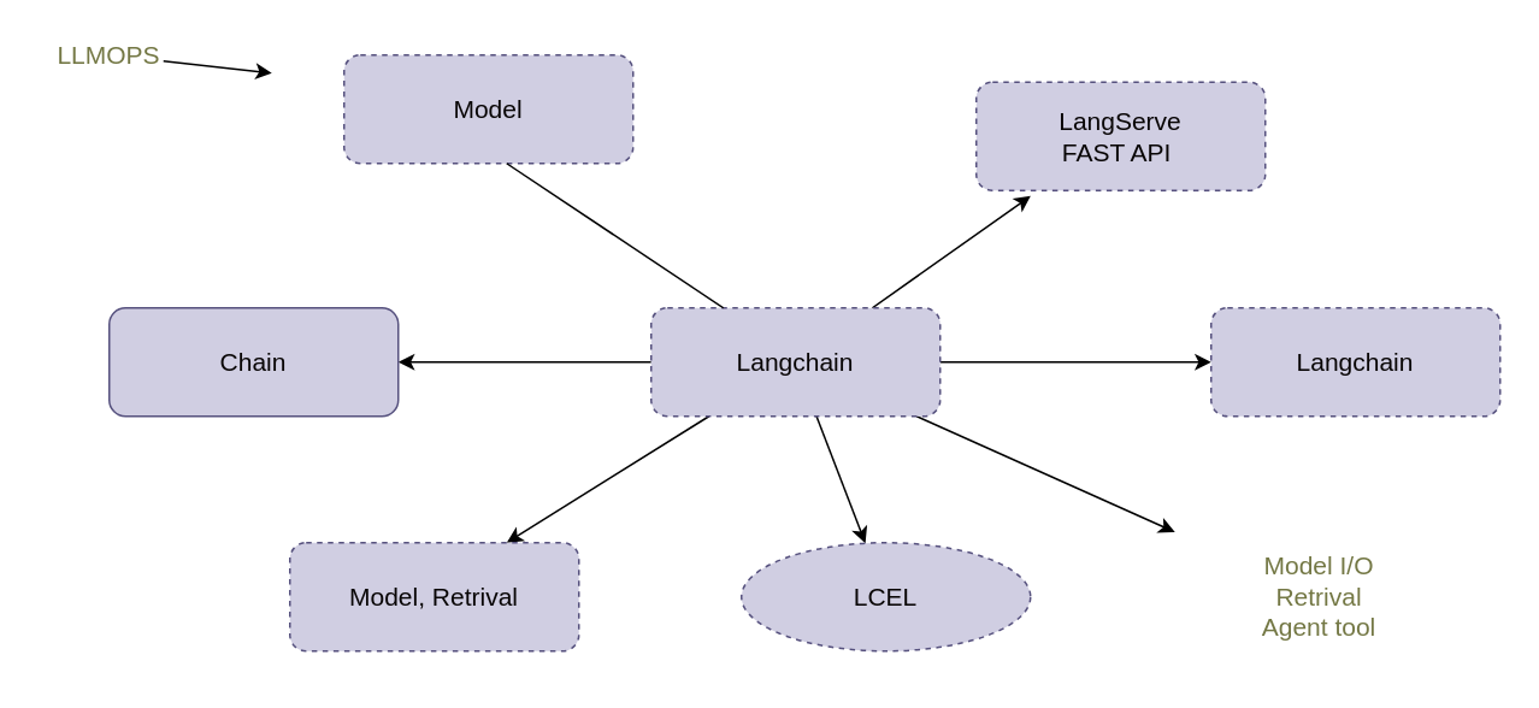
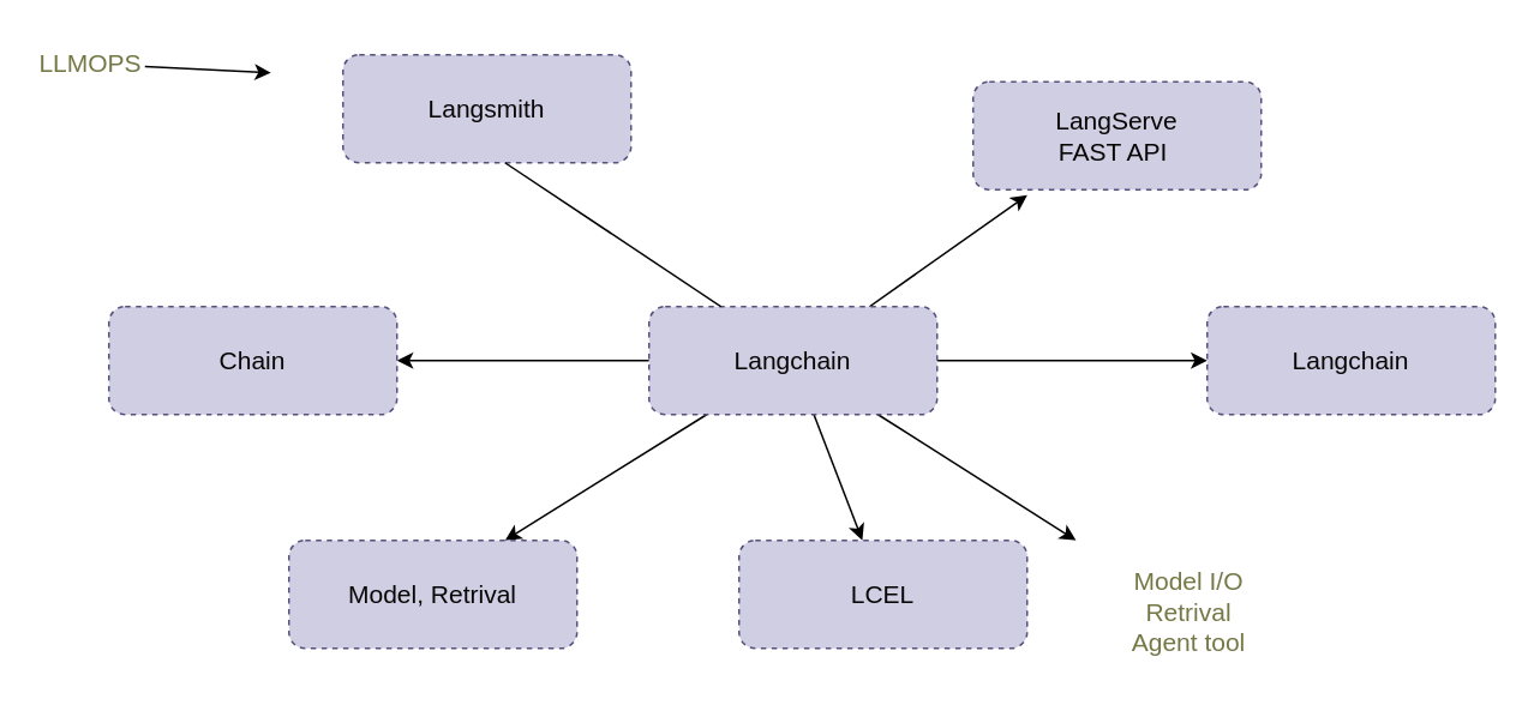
  <mxCell id="0" />
  <mxCell id="1" parent="0" />
  <mxCell id="2" style="edgeStyle=none;html=1;entryX=0.188;entryY=1.05;entryDx=0;entryDy=0;entryPerimeter=0;fontSize=14;fontColor=#747845;" edge="1" parent="1" source="8" target="10"><mxGeometry relative="1" as="geometry" /></mxCell>
  <mxCell id="3" style="edgeStyle=none;html=1;entryX=0;entryY=0.5;entryDx=0;entryDy=0;fontSize=14;fontColor=#747845;" edge="1" parent="1" source="8" target="12"><mxGeometry relative="1" as="geometry" /></mxCell>
  <mxCell id="4" style="edgeStyle=none;html=1;fontSize=14;fontColor=#747845;" edge="1" parent="1" source="8" target="14"><mxGeometry relative="1" as="geometry" /></mxCell>
  <mxCell id="5" style="edgeStyle=none;html=1;entryX=1;entryY=0.5;entryDx=0;entryDy=0;fontSize=14;fontColor=#747845;" edge="1" parent="1" source="8" target="11"><mxGeometry relative="1" as="geometry" /></mxCell>
  <mxCell id="6" style="edgeStyle=none;html=1;entryX=0.75;entryY=0;entryDx=0;entryDy=0;fontSize=14;fontColor=#747845;" edge="1" parent="1" source="8" target="13"><mxGeometry relative="1" as="geometry" /></mxCell>
  <mxCell id="7" style="edgeStyle=none;html=1;fontSize=14;fontColor=#747845;" edge="1" parent="1" source="8" target="15"><mxGeometry relative="1" as="geometry" /></mxCell>
  <mxCell id="8" value="&lt;font style=&quot;font-size: 14px;&quot; color=&quot;#090606&quot;&gt;Langchain&lt;/font&gt;" style="rounded=1;whiteSpace=wrap;html=1;fillColor=#d0cee2;strokeColor=#56517e;shadow=0;fillStyle=auto;dashed=1;" vertex="1" parent="1"><mxGeometry x="360" y="170" width="160" height="60" as="geometry" /></mxCell>
- <mxCell id="9" value="&lt;font style=&quot;font-size: 14px;&quot; color=&quot;#090606&quot;&gt;Model&lt;/font&gt;" style="rounded=1;whiteSpace=wrap;html=1;fillColor=#d0cee2;strokeColor=#56517e;shadow=0;fillStyle=auto;dashed=1;" vertex="1" parent="1"><mxGeometry x="190" y="30" width="160" height="60" as="geometry" /></mxCell>
+ <mxCell id="9" value="&lt;font style=&quot;font-size: 14px;&quot; color=&quot;#090606&quot;&gt;Langsmith&lt;/font&gt;" style="rounded=1;whiteSpace=wrap;html=1;fillColor=#d0cee2;strokeColor=#56517e;shadow=0;fillStyle=auto;dashed=1;" vertex="1" parent="1"><mxGeometry x="190" y="30" width="160" height="60" as="geometry" /></mxCell>
  <mxCell id="10" value="&lt;font style=&quot;font-size: 14px;&quot; color=&quot;#090606&quot;&gt;LangServe&lt;br&gt;FAST API&amp;nbsp;&lt;br&gt;&lt;/font&gt;" style="rounded=1;whiteSpace=wrap;html=1;fillColor=#d0cee2;strokeColor=#56517e;shadow=0;fillStyle=auto;dashed=1;" vertex="1" parent="1"><mxGeometry x="540" y="45" width="160" height="60" as="geometry" /></mxCell>
- <mxCell id="11" value="&lt;font style=&quot;font-size: 14px;&quot; color=&quot;#090606&quot;&gt;Chain&lt;/font&gt;" style="rounded=1;whiteSpace=wrap;html=1;fillColor=#d0cee2;strokeColor=#56517e;shadow=0;fillStyle=auto;dashed=0;" vertex="1" parent="1"><mxGeometry x="60" y="170" width="160" height="60" as="geometry" /></mxCell>
+ <mxCell id="11" value="&lt;font style=&quot;font-size: 14px;&quot; color=&quot;#090606&quot;&gt;Chain&lt;/font&gt;" style="rounded=1;whiteSpace=wrap;html=1;fillColor=#d0cee2;strokeColor=#56517e;shadow=0;fillStyle=auto;dashed=1;" vertex="1" parent="1"><mxGeometry x="60" y="170" width="160" height="60" as="geometry" /></mxCell>
  <mxCell id="12" value="&lt;font style=&quot;font-size: 14px;&quot; color=&quot;#090606&quot;&gt;Langchain&lt;/font&gt;" style="rounded=1;whiteSpace=wrap;html=1;fillColor=#d0cee2;strokeColor=#56517e;shadow=0;fillStyle=auto;dashed=1;" vertex="1" parent="1"><mxGeometry x="670" y="170" width="160" height="60" as="geometry" /></mxCell>
  <mxCell id="13" value="&lt;font style=&quot;font-size: 14px;&quot; color=&quot;#090606&quot;&gt;Model, Retrival&lt;/font&gt;" style="rounded=1;whiteSpace=wrap;html=1;fillColor=#d0cee2;strokeColor=#56517e;shadow=0;fillStyle=auto;dashed=1;" vertex="1" parent="1"><mxGeometry x="160" y="300" width="160" height="60" as="geometry" /></mxCell>
- <mxCell id="14" value="&lt;font style=&quot;font-size: 14px;&quot; color=&quot;#090606&quot;&gt;LCEL&lt;/font&gt;" style="ellipse;whiteSpace=wrap;html=1;fillColor=#d0cee2;strokeColor=#56517e;shadow=0;fillStyle=auto;dashed=1;" vertex="1" parent="1"><mxGeometry x="410" y="300" width="160" height="60" as="geometry" /></mxCell>
- <mxCell id="15" value="&lt;font&gt;Model I/O&lt;br&gt;Retrival&lt;br&gt;Agent tool&lt;br&gt;&lt;/font&gt;" style="text;html=1;strokeColor=none;fillColor=none;align=center;verticalAlign=middle;whiteSpace=wrap;rounded=0;shadow=0;dashed=1;fillStyle=auto;fontSize=14;fontColor=#747845;" vertex="1" parent="1"><mxGeometry x="650" y="290" width="160" height="80" as="geometry" /></mxCell>
+ <mxCell id="14" value="&lt;font style=&quot;font-size: 14px;&quot; color=&quot;#090606&quot;&gt;LCEL&lt;/font&gt;" style="rounded=1;whiteSpace=wrap;html=1;fillColor=#d0cee2;strokeColor=#56517e;shadow=0;fillStyle=auto;dashed=1;" vertex="1" parent="1"><mxGeometry x="410" y="300" width="160" height="60" as="geometry" /></mxCell>
+ <mxCell id="15" value="&lt;font&gt;Model I/O&lt;br&gt;Retrival&lt;br&gt;Agent tool&lt;br&gt;&lt;/font&gt;" style="text;html=1;strokeColor=none;fillColor=none;align=center;verticalAlign=middle;whiteSpace=wrap;rounded=0;shadow=0;dashed=1;fillStyle=auto;fontSize=14;fontColor=#747845;" vertex="1" parent="1"><mxGeometry x="580" y="300" width="160" height="80" as="geometry" /></mxCell>
  <mxCell id="16" value="" style="endArrow=none;html=1;fontSize=14;fontColor=#747845;exitX=0.25;exitY=0;exitDx=0;exitDy=0;" edge="1" parent="1" source="8"><mxGeometry width="50" height="50" relative="1" as="geometry"><mxPoint x="230" y="140" as="sourcePoint" /><mxPoint x="280" y="90" as="targetPoint" /></mxGeometry></mxCell>
  <mxCell id="17" style="edgeStyle=none;html=1;fontSize=14;fontColor=#747845;" edge="1" parent="1" source="18"><mxGeometry relative="1" as="geometry"><mxPoint x="150" y="40" as="targetPoint" /></mxGeometry></mxCell>
- <mxCell id="18" value="LLMOPS" style="text;html=1;strokeColor=none;fillColor=none;align=center;verticalAlign=middle;whiteSpace=wrap;rounded=0;shadow=0;dashed=1;fillStyle=auto;fontSize=14;fontColor=#747845;" vertex="1" parent="1"><mxGeometry x="30" y="15" width="60" height="30" as="geometry" /></mxCell>
+ <mxCell id="18" value="LLMOPS" style="text;html=1;strokeColor=none;fillColor=none;align=center;verticalAlign=middle;whiteSpace=wrap;rounded=0;shadow=0;dashed=1;fillStyle=auto;fontSize=14;fontColor=#747845;" vertex="1" parent="1"><mxGeometry x="20" y="20" width="60" height="30" as="geometry" /></mxCell>
